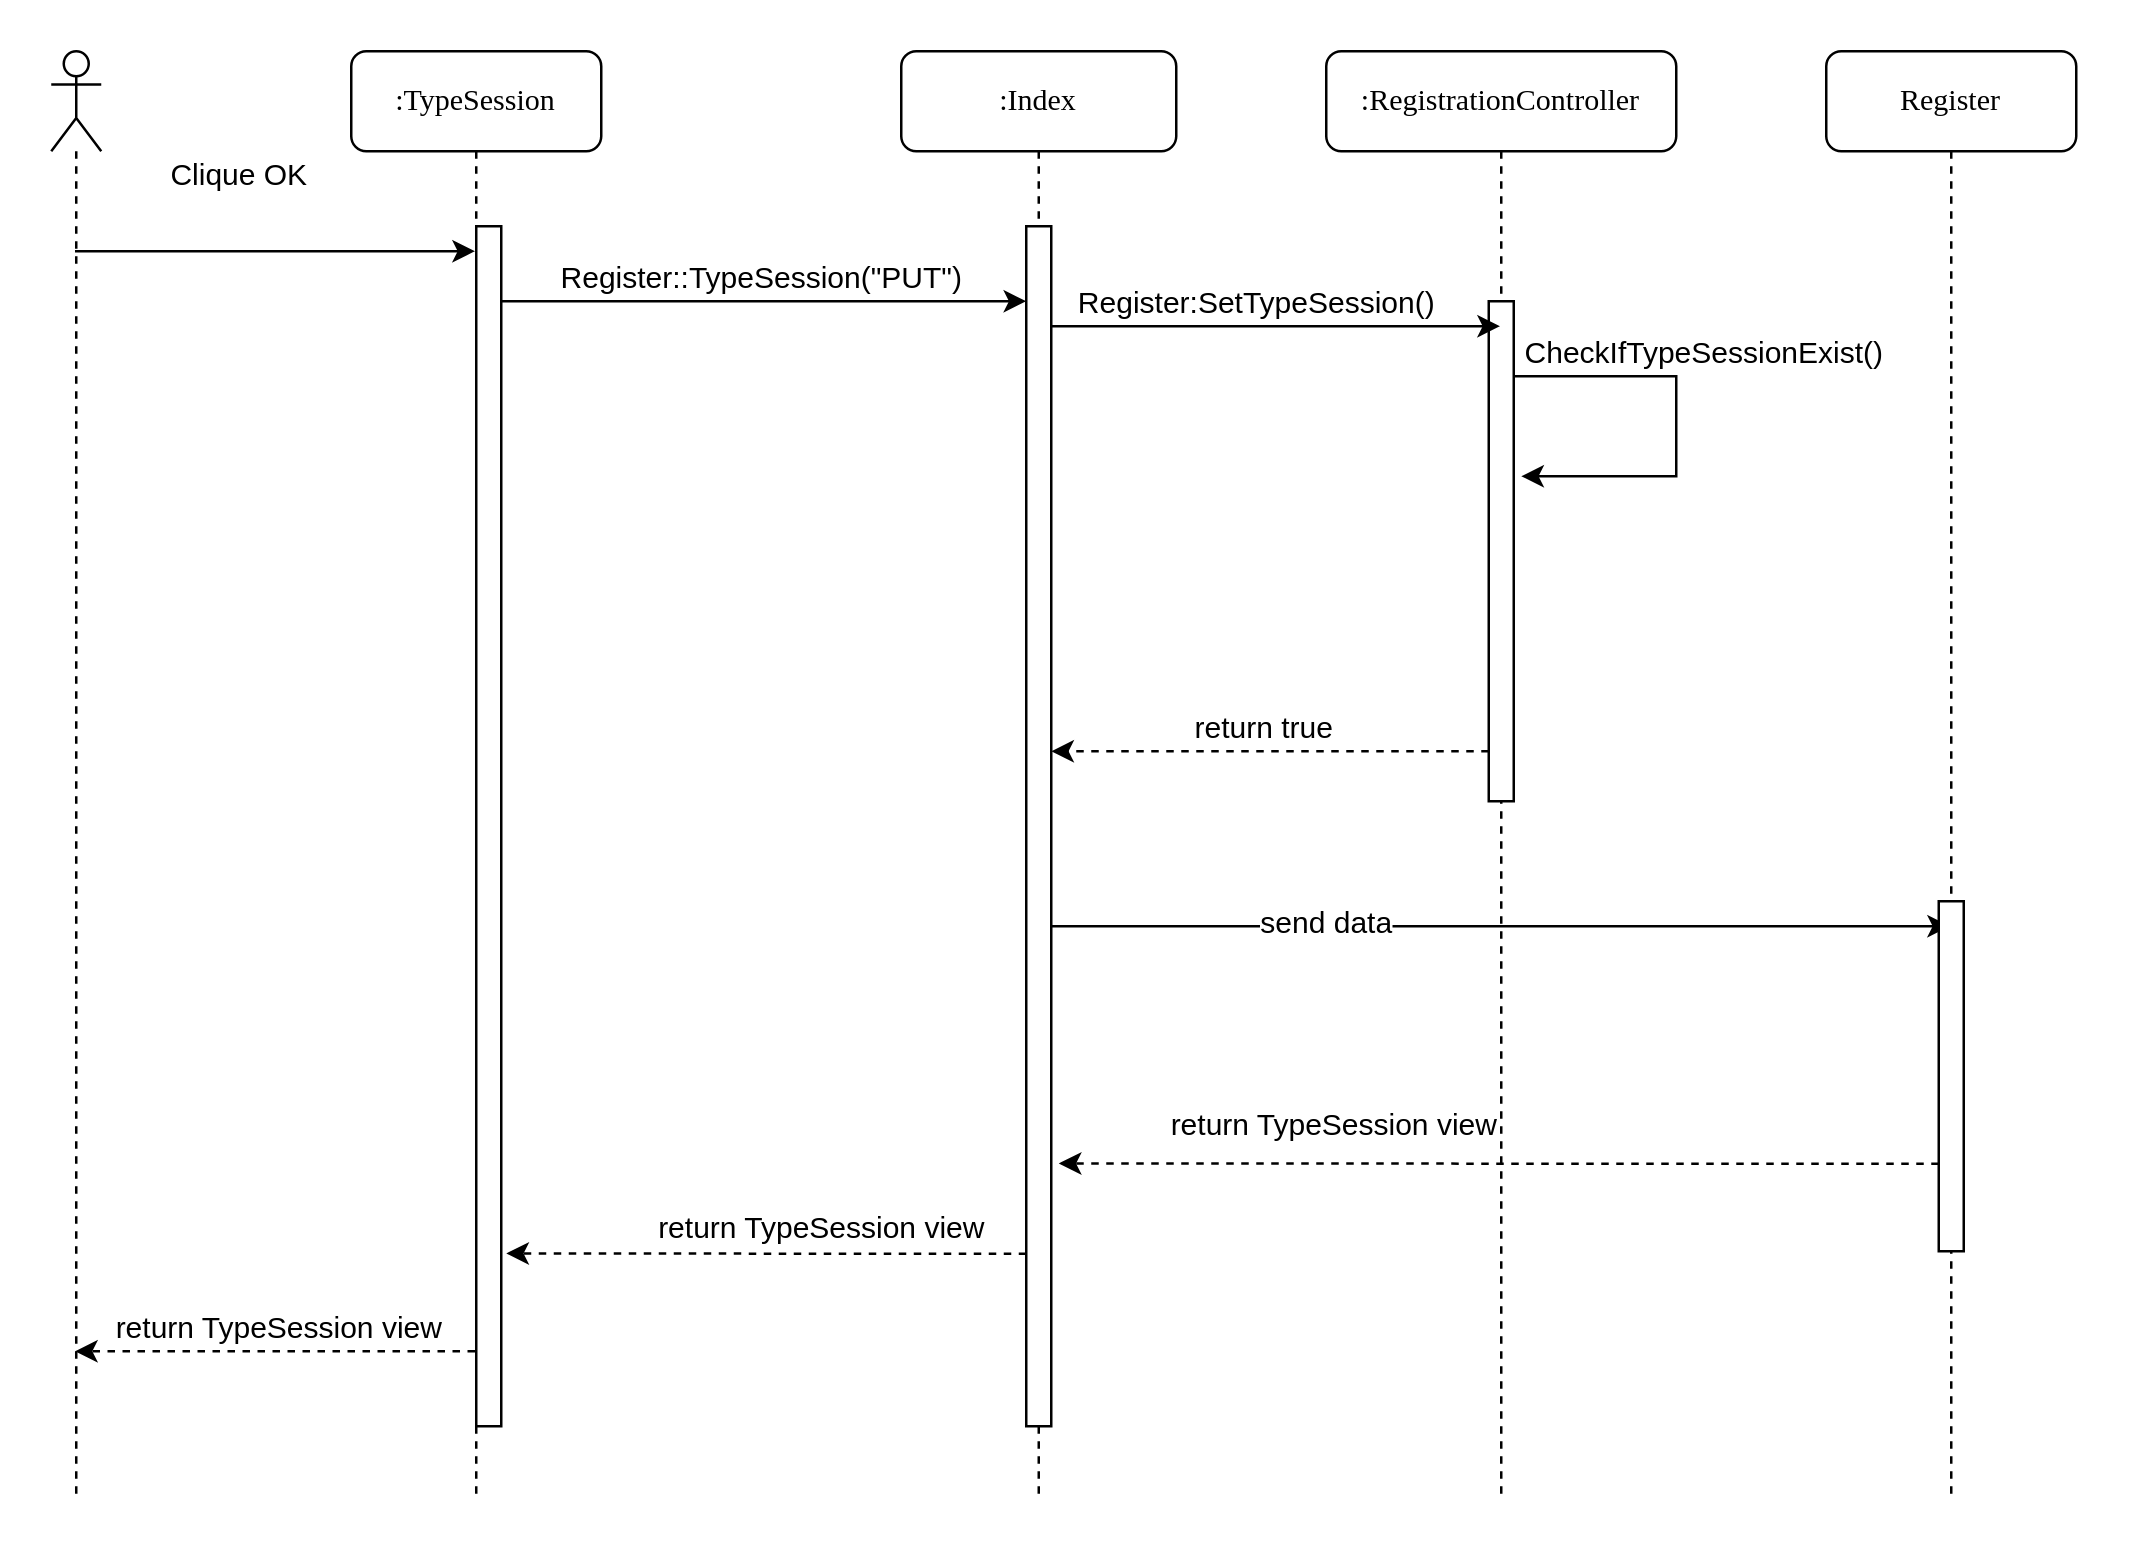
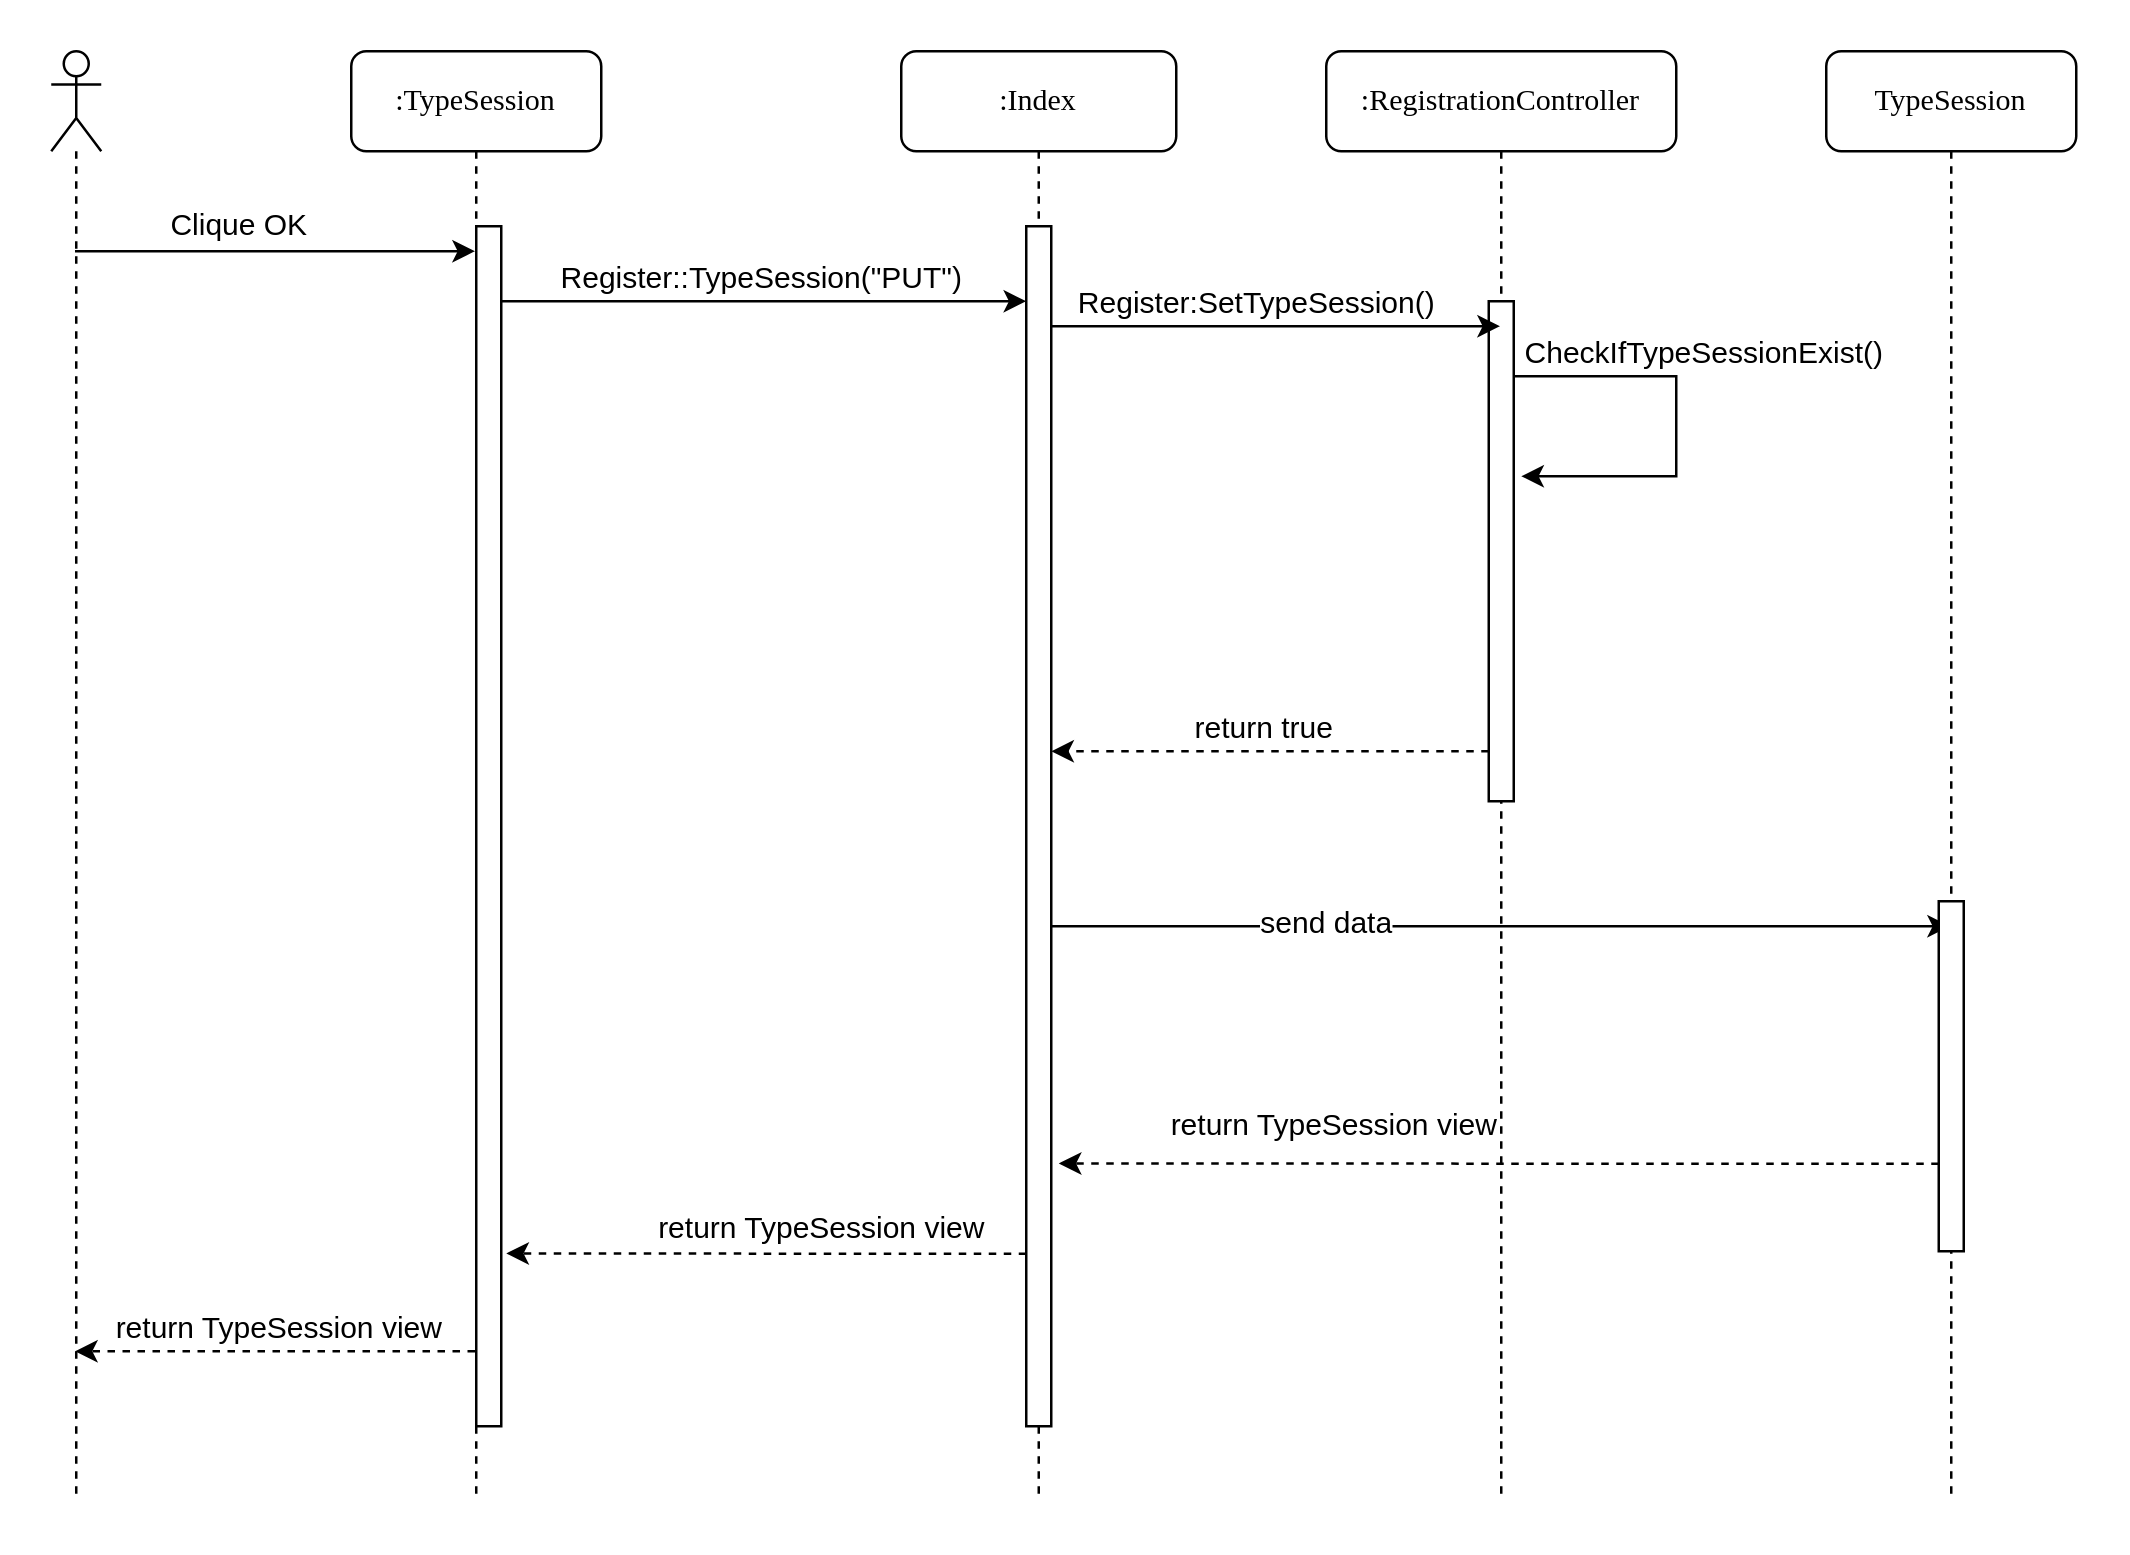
  <mxCell id="0" />
  <mxCell id="1" parent="0" />
  <mxCell id="2" style="edgeStyle=orthogonalEdgeStyle;rounded=0;orthogonalLoop=1;jettySize=auto;html=1;dashed=1;" parent="1" source="4" target="19" edge="1"><mxGeometry relative="1" as="geometry"><Array as="points"><mxPoint x="120" y="540" /><mxPoint x="120" y="540" /></Array></mxGeometry></mxCell>
  <mxCell id="3" value="return TypeSession view" style="text;html=1;align=center;verticalAlign=middle;resizable=0;points=[];;labelBackgroundColor=#ffffff;" parent="2" vertex="1" connectable="0"><mxGeometry x="-0.131" y="6" relative="1" as="geometry"><mxPoint x="-9.5" y="-16" as="offset" /></mxGeometry></mxCell>
  <mxCell id="4" value=":TypeSession" style="shape=umlLifeline;perimeter=lifelinePerimeter;whiteSpace=wrap;html=1;container=1;collapsible=0;recursiveResize=0;outlineConnect=0;rounded=1;shadow=0;comic=0;labelBackgroundColor=none;strokeWidth=1;fontFamily=Verdana;fontSize=12;align=center;" parent="1" vertex="1"><mxGeometry x="140" y="20" width="100" height="580" as="geometry" /></mxCell>
  <mxCell id="5" value="" style="html=1;points=[];perimeter=orthogonalPerimeter;" parent="4" vertex="1"><mxGeometry x="50" y="70" width="10" height="480" as="geometry" /></mxCell>
  <mxCell id="6" value=":RegistrationController" style="shape=umlLifeline;perimeter=lifelinePerimeter;whiteSpace=wrap;html=1;container=1;collapsible=0;recursiveResize=0;outlineConnect=0;rounded=1;shadow=0;comic=0;labelBackgroundColor=none;strokeWidth=1;fontFamily=Verdana;fontSize=12;align=center;" parent="1" vertex="1"><mxGeometry x="530" y="20" width="140" height="580" as="geometry" /></mxCell>
  <mxCell id="7" value="" style="html=1;points=[];perimeter=orthogonalPerimeter;" parent="6" vertex="1"><mxGeometry x="65" y="100" width="10" height="200" as="geometry" /></mxCell>
  <mxCell id="8" style="edgeStyle=orthogonalEdgeStyle;rounded=0;orthogonalLoop=1;jettySize=auto;html=1;" parent="6" source="7" edge="1"><mxGeometry relative="1" as="geometry"><mxPoint x="78" y="170" as="targetPoint" /><Array as="points"><mxPoint x="140" y="130" /><mxPoint x="140" y="170" /></Array></mxGeometry></mxCell>
  <mxCell id="9" value="CheckIfTypeSessionExist()" style="text;html=1;align=center;verticalAlign=middle;resizable=0;points=[];;labelBackgroundColor=#ffffff;" parent="8" vertex="1" connectable="0"><mxGeometry x="-0.504" y="-1" relative="1" as="geometry"><mxPoint x="34" y="-11" as="offset" /></mxGeometry></mxCell>
  <mxCell id="10" style="edgeStyle=orthogonalEdgeStyle;rounded=0;orthogonalLoop=1;jettySize=auto;html=1;" parent="1" source="14" target="6" edge="1"><mxGeometry relative="1" as="geometry"><Array as="points"><mxPoint x="520" y="130" /><mxPoint x="520" y="130" /></Array></mxGeometry></mxCell>
  <mxCell id="11" value="Register:SetTypeSession()" style="text;html=1;align=center;verticalAlign=middle;resizable=0;points=[];;labelBackgroundColor=#ffffff;" parent="10" vertex="1" connectable="0"><mxGeometry x="0.141" y="-1" relative="1" as="geometry"><mxPoint x="-19.5" y="-11" as="offset" /></mxGeometry></mxCell>
  <mxCell id="12" style="edgeStyle=orthogonalEdgeStyle;rounded=0;orthogonalLoop=1;jettySize=auto;html=1;" parent="1" source="14" target="16" edge="1"><mxGeometry relative="1" as="geometry"><Array as="points"><mxPoint x="600" y="370" /><mxPoint x="600" y="370" /></Array></mxGeometry></mxCell>
  <mxCell id="13" value="send data" style="text;html=1;align=center;verticalAlign=middle;resizable=0;points=[];;labelBackgroundColor=#ffffff;" parent="12" vertex="1" connectable="0"><mxGeometry x="0.016" y="71" relative="1" as="geometry"><mxPoint x="-70" y="69" as="offset" /></mxGeometry></mxCell>
  <mxCell id="14" value=":Index" style="shape=umlLifeline;perimeter=lifelinePerimeter;whiteSpace=wrap;html=1;container=1;collapsible=0;recursiveResize=0;outlineConnect=0;rounded=1;shadow=0;comic=0;labelBackgroundColor=none;strokeWidth=1;fontFamily=Verdana;fontSize=12;align=center;" parent="1" vertex="1"><mxGeometry x="360" y="20" width="110" height="580" as="geometry" /></mxCell>
  <mxCell id="15" value="" style="html=1;points=[];perimeter=orthogonalPerimeter;" parent="14" vertex="1"><mxGeometry x="50" y="70" width="10" height="480" as="geometry" /></mxCell>
- <mxCell id="16" value="Register" style="shape=umlLifeline;perimeter=lifelinePerimeter;whiteSpace=wrap;html=1;container=1;collapsible=0;recursiveResize=0;outlineConnect=0;rounded=1;shadow=0;comic=0;labelBackgroundColor=none;strokeWidth=1;fontFamily=Verdana;fontSize=12;align=center;" parent="1" vertex="1"><mxGeometry x="730" y="20" width="100" height="580" as="geometry" /></mxCell>
+ <mxCell id="16" value="TypeSession" style="shape=umlLifeline;perimeter=lifelinePerimeter;whiteSpace=wrap;html=1;container=1;collapsible=0;recursiveResize=0;outlineConnect=0;rounded=1;shadow=0;comic=0;labelBackgroundColor=none;strokeWidth=1;fontFamily=Verdana;fontSize=12;align=center;" parent="1" vertex="1"><mxGeometry x="730" y="20" width="100" height="580" as="geometry" /></mxCell>
  <mxCell id="17" value="" style="html=1;points=[];perimeter=orthogonalPerimeter;" parent="16" vertex="1"><mxGeometry x="45" y="340" width="10" height="140" as="geometry" /></mxCell>
  <mxCell id="18" style="edgeStyle=orthogonalEdgeStyle;rounded=0;orthogonalLoop=1;jettySize=auto;html=1;" parent="1" source="19" target="4" edge="1"><mxGeometry relative="1" as="geometry"><Array as="points"><mxPoint x="90" y="100" /><mxPoint x="90" y="100" /></Array></mxGeometry></mxCell>
  <mxCell id="19" value="" style="shape=umlLifeline;participant=umlActor;perimeter=lifelinePerimeter;whiteSpace=wrap;html=1;container=1;collapsible=0;recursiveResize=0;verticalAlign=top;spacingTop=36;labelBackgroundColor=#ffffff;outlineConnect=0;" parent="1" vertex="1"><mxGeometry x="20" y="20" width="20" height="580" as="geometry" /></mxCell>
- <mxCell id="20" value="Clique OK" style="text;html=1;align=center;verticalAlign=middle;resizable=0;points=[];;autosize=1;" parent="1" vertex="1"><mxGeometry x="60" y="60" width="70" height="20" as="geometry" /></mxCell>
+ <mxCell id="20" value="Clique OK" style="text;html=1;align=center;verticalAlign=middle;resizable=0;points=[];;autosize=1;" parent="1" vertex="1"><mxGeometry x="60" y="80" width="70" height="20" as="geometry" /></mxCell>
  <mxCell id="21" value="" style="edgeStyle=orthogonalEdgeStyle;rounded=0;orthogonalLoop=1;jettySize=auto;html=1;" parent="1" source="5" target="15" edge="1"><mxGeometry relative="1" as="geometry"><Array as="points"><mxPoint x="270" y="120" /><mxPoint x="270" y="120" /></Array></mxGeometry></mxCell>
  <mxCell id="22" value="Register::TypeSession(&quot;PUT&quot;)" style="text;html=1;align=center;verticalAlign=middle;resizable=0;points=[];;labelBackgroundColor=#ffffff;" parent="21" vertex="1" connectable="0"><mxGeometry x="0.063" y="-2" relative="1" as="geometry"><mxPoint x="-9" y="-12" as="offset" /></mxGeometry></mxCell>
  <mxCell id="23" style="edgeStyle=orthogonalEdgeStyle;rounded=0;orthogonalLoop=1;jettySize=auto;html=1;dashed=1;" parent="1" source="7" target="15" edge="1"><mxGeometry relative="1" as="geometry"><Array as="points"><mxPoint x="460" y="300" /><mxPoint x="460" y="300" /></Array></mxGeometry></mxCell>
  <mxCell id="24" value="return true" style="text;html=1;align=center;verticalAlign=middle;resizable=0;points=[];;labelBackgroundColor=#ffffff;" parent="23" vertex="1" connectable="0"><mxGeometry x="0.5" y="70" relative="1" as="geometry"><mxPoint x="40" y="-80" as="offset" /></mxGeometry></mxCell>
  <mxCell id="25" style="edgeStyle=orthogonalEdgeStyle;rounded=0;orthogonalLoop=1;jettySize=auto;html=1;entryX=1.3;entryY=0.781;entryDx=0;entryDy=0;entryPerimeter=0;dashed=1;" parent="1" source="17" target="15" edge="1"><mxGeometry relative="1" as="geometry"><Array as="points"><mxPoint x="690" y="465" /><mxPoint x="690" y="465" /></Array></mxGeometry></mxCell>
  <mxCell id="26" value="return TypeSession view" style="text;html=1;align=center;verticalAlign=middle;resizable=0;points=[];;labelBackgroundColor=#ffffff;" parent="25" vertex="1" connectable="0"><mxGeometry x="0.233" y="1" relative="1" as="geometry"><mxPoint x="-25" y="-16" as="offset" /></mxGeometry></mxCell>
  <mxCell id="27" style="edgeStyle=orthogonalEdgeStyle;rounded=0;orthogonalLoop=1;jettySize=auto;html=1;entryX=1.2;entryY=0.856;entryDx=0;entryDy=0;entryPerimeter=0;dashed=1;" parent="1" source="15" target="5" edge="1"><mxGeometry relative="1" as="geometry"><Array as="points"><mxPoint x="360" y="501" /><mxPoint x="360" y="501" /></Array></mxGeometry></mxCell>
  <mxCell id="28" value="return TypeSession view" style="text;html=1;align=center;verticalAlign=middle;resizable=0;points=[];;labelBackgroundColor=#ffffff;" parent="27" vertex="1" connectable="0"><mxGeometry x="-0.206" y="-2" relative="1" as="geometry"><mxPoint y="-8" as="offset" /></mxGeometry></mxCell>
